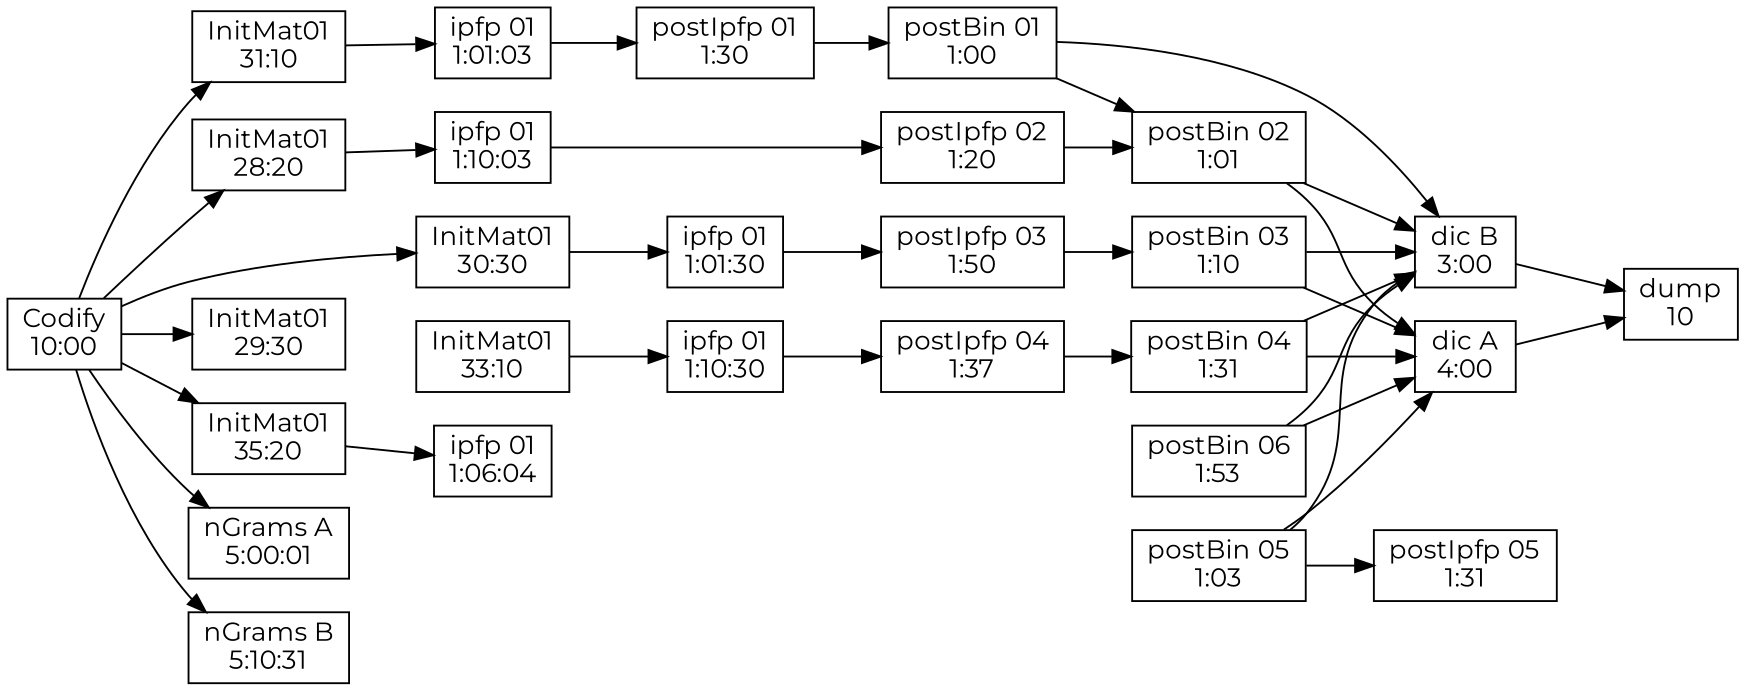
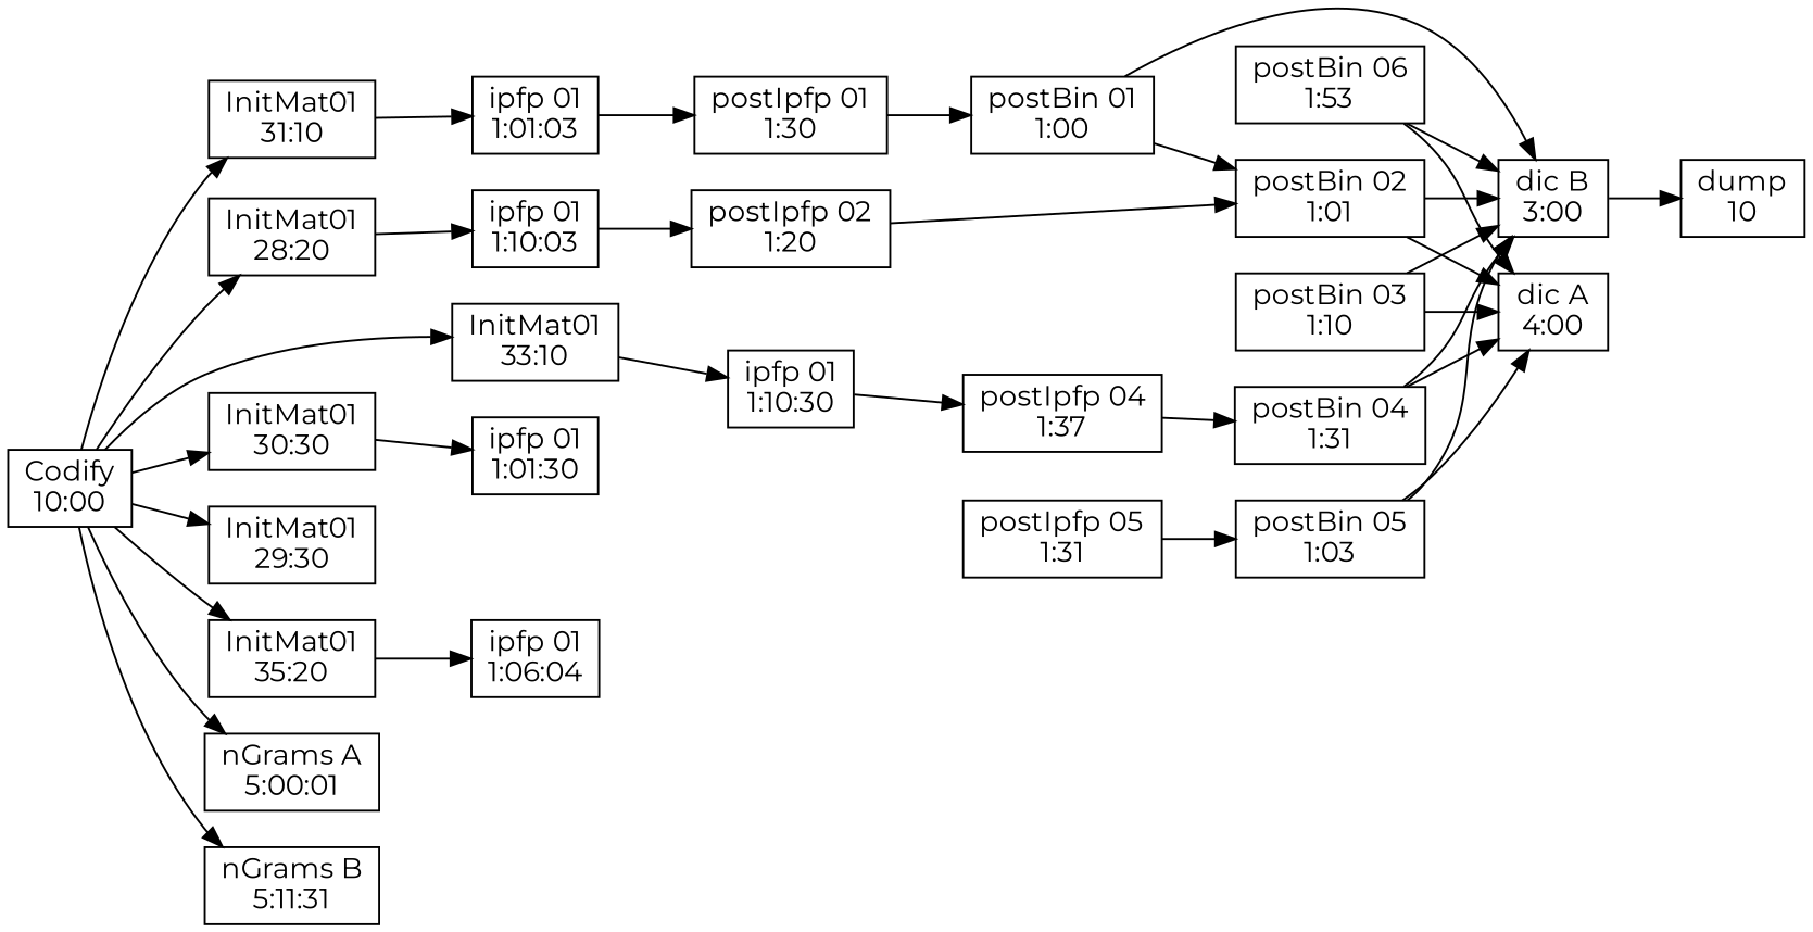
  digraph {
    fontname=Montserrat
    rankdir=LR
    node [fontname=Montserrat shape=box]
    edge [fontname=Montserrat]
    n1 [label="Codify\n10:00"]
    n2 [label="InitMat01\n31:10"]
    n3 [label="InitMat01\n28:20"]
    n4 [label="InitMat01\n30:30"]
    n5 [label="InitMat01\n33:10"]
    n6 [label="InitMat01\n29:30"]
    n7 [label="InitMat01\n35:20"]
    n8 [label="nGrams A\n5:00:01"]
-   n9 [label="nGrams B\n5:10:31"]
+   n9 [label="nGrams B\n5:11:31"]
    n10 [label="ipfp 01\n1:01:03"]
    n11 [label="ipfp 01\n1:10:03"]
    n12 [label="ipfp 01\n1:01:30"]
    n13 [label="ipfp 01\n1:10:30"]
    n14 [label="ipfp 01\n1:06:04"]
    n15 [label="postIpfp 01\n1:30"]
    n16 [label="postIpfp 02\n1:20"]
-   n17 [label="postIpfp 03\n1:50"]
    n18 [label="postIpfp 04\n1:37"]
    n19 [label="postBin 01\n1:00"]
    n20 [label="postBin 02\n1:01"]
    n21 [label="postBin 03\n1:10"]
    n22 [label="postBin 04\n1:31"]
    n23 [label="postIpfp 05\n1:31"]
    n24 [label="postBin 05\n1:03"]
    n25 [label="dic B\n3:00"]
    n26 [label="dic A\n4:00"]
    n27 [label="postBin 06\n1:53"]
    n28 [label="dump\n10"]
    n1 -> n2
    n1 -> n3
    n1 -> n4
+   n1 -> n5
    n1 -> n6
    n1 -> n7
    n1 -> n8
    n1 -> n9
    n2 -> n10
    n3 -> n11
    n4 -> n12
    n5 -> n13
    n7 -> n14
    n10 -> n15
    n11 -> n16
-   n12 -> n17
    n13 -> n18
    n15 -> n19
    n16 -> n20
-   n17 -> n21
    n18 -> n22
    n19 -> n20
    n19 -> n25
    n20 -> n25
    n20 -> n26
    n21 -> n25
    n21 -> n26
    n22 -> n25
    n22 -> n26
-   n24 -> n23
+   n23 -> n24
    n24 -> n25
    n24 -> n26
    n25 -> n28
-   n26 -> n28
    n27 -> n25
    n27 -> n26
  }
